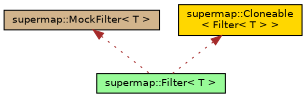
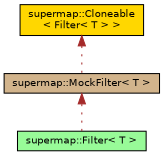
  digraph {
    node [color=black fontname=Helvetica fontsize=10 shape=record style=filled]
    edge [color=brown dir=back fontname=Helvetica fontsize=10 labelfontname=Helvetica labelfontsize=10 style=dotted]
    n1 [fillcolor=tan fontcolor=black height=0.2 label="supermap::MockFilter\< T \>" width=0.4]
    n2 [fillcolor=palegreen height=0.2 label="supermap::Filter\< T \>" width=0.4]
    n3 [fillcolor=gold height=0.2 label="supermap::Cloneable\l\< Filter\< T \> \>" width=0.4]
    n1 -> n2
-   n3 -> n2
+   n3 -> n1
  }
